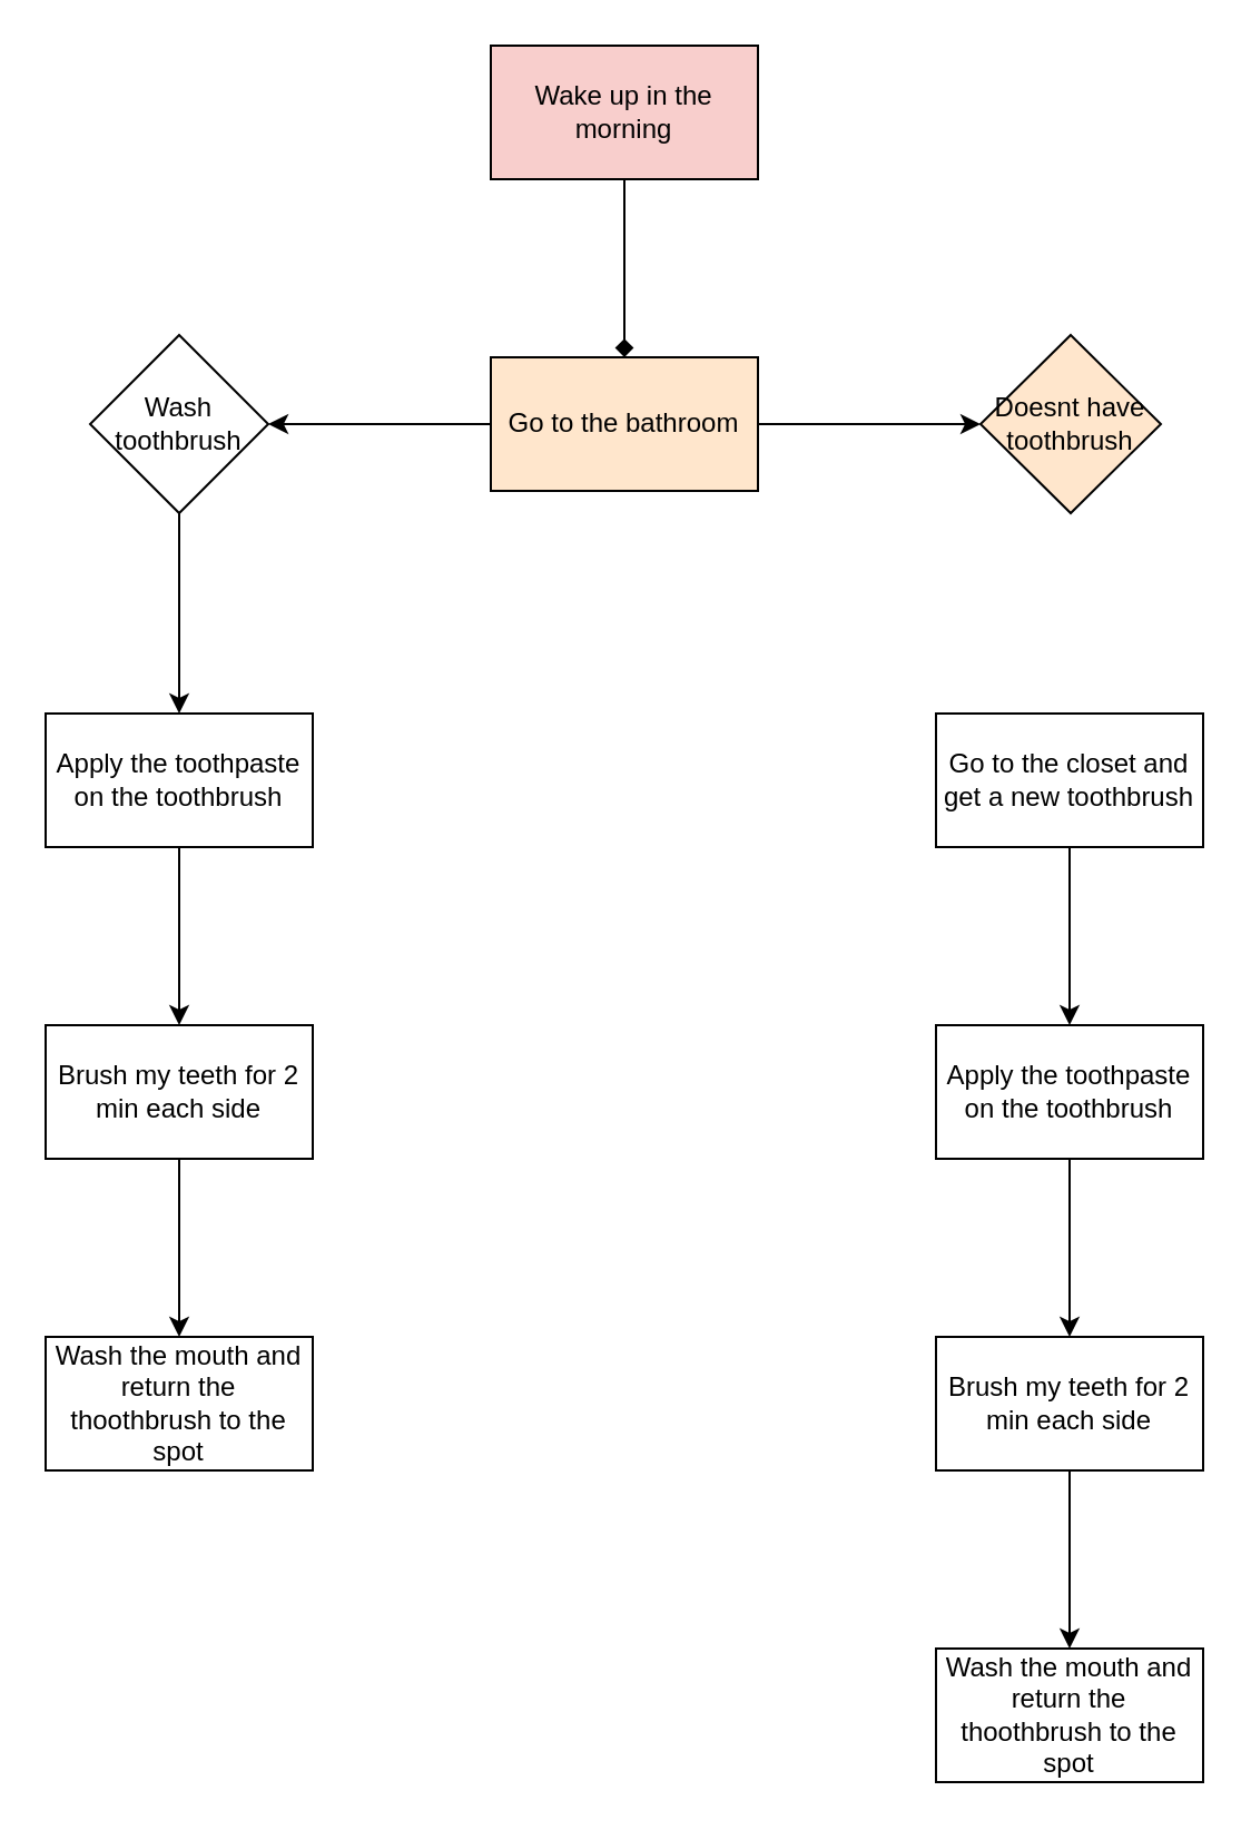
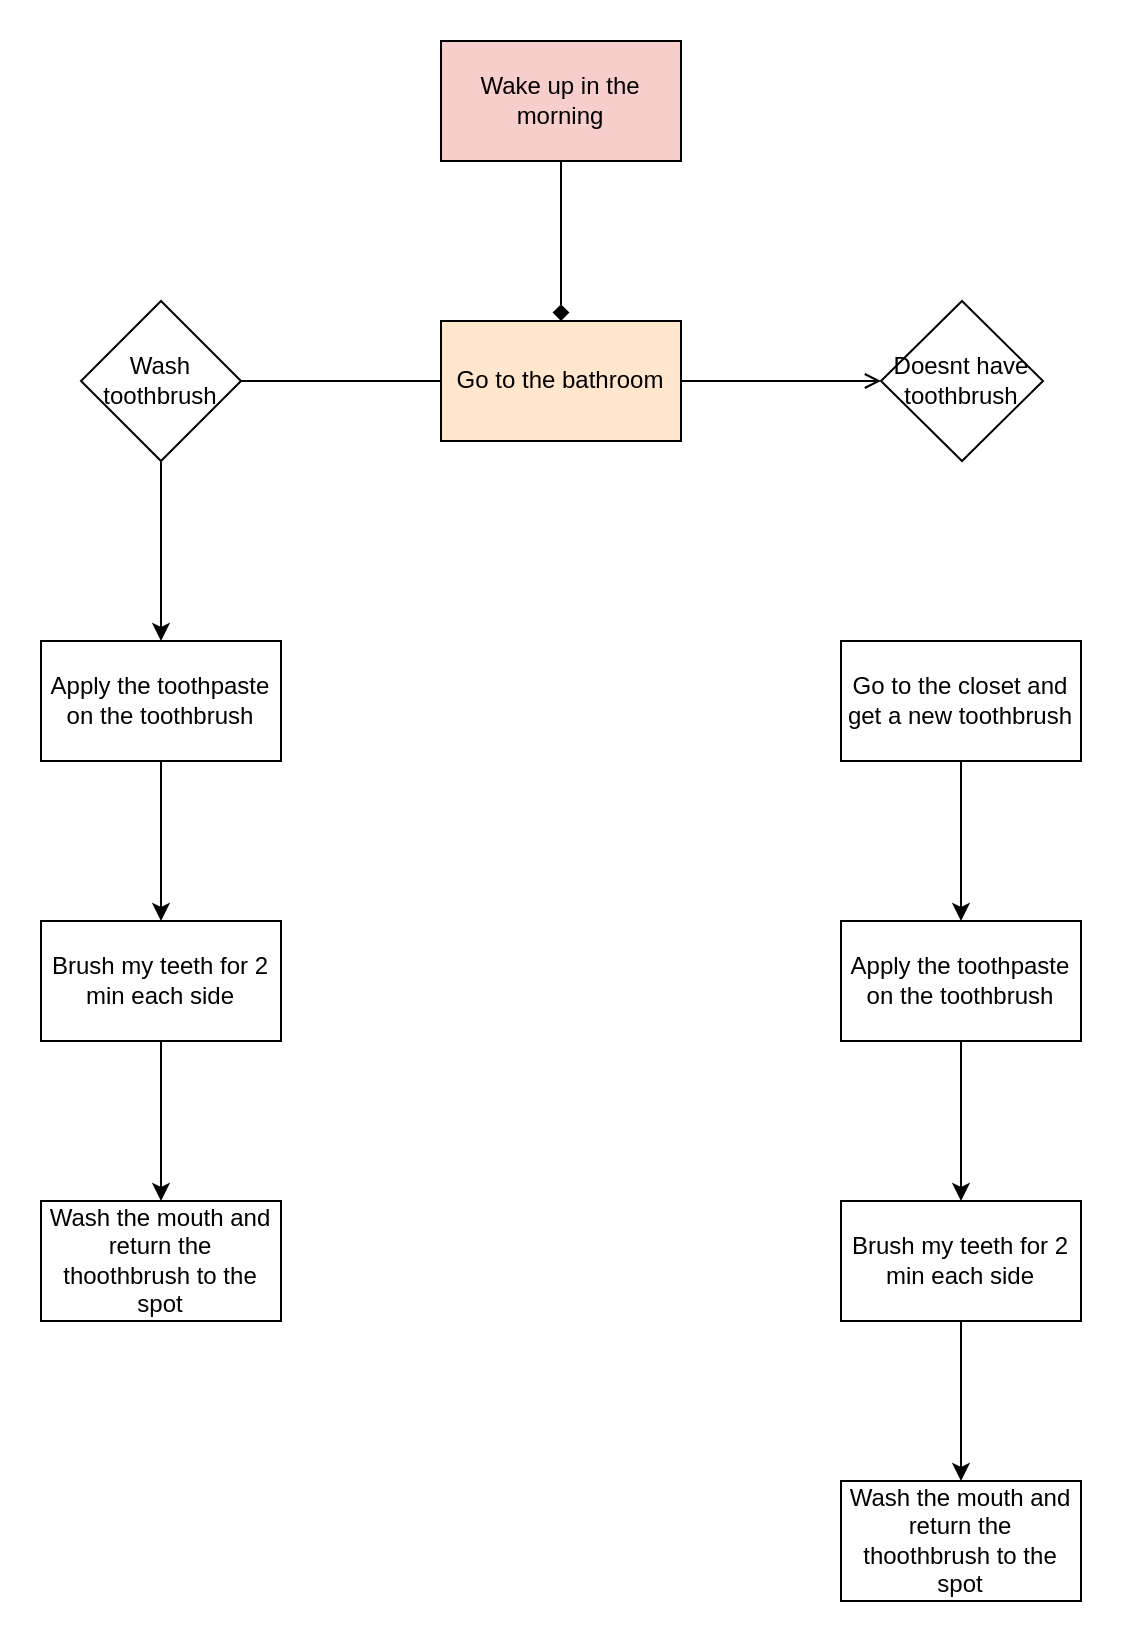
  <mxCell id="0" />
  <mxCell id="1" parent="0" />
  <mxCell id="2" value="" style="edgeStyle=orthogonalEdgeStyle;rounded=0;orthogonalLoop=1;jettySize=auto;html=1;endArrow=diamond;" edge="1" parent="1" source="3" target="6"><mxGeometry relative="1" as="geometry" /></mxCell>
  <mxCell id="3" value="Wake up in the morning" style="rounded=0;whiteSpace=wrap;html=1;fillColor=#f8cecc;" vertex="1" parent="1"><mxGeometry x="220" width="120" height="60" as="geometry" y="20" /></mxCell>
- <mxCell id="4" value="" style="edgeStyle=orthogonalEdgeStyle;rounded=0;orthogonalLoop=1;jettySize=auto;html=1;" edge="1" parent="1" source="6" target="8"><mxGeometry relative="1" as="geometry" /></mxCell>
- <mxCell id="5" value="" style="edgeStyle=orthogonalEdgeStyle;rounded=0;orthogonalLoop=1;jettySize=auto;html=1;" edge="1" parent="1" source="6" target="9"><mxGeometry relative="1" as="geometry" /></mxCell>
+ <mxCell id="4" value="" style="edgeStyle=orthogonalEdgeStyle;rounded=0;orthogonalLoop=1;jettySize=auto;html=1;endArrow=none;" edge="1" parent="1" source="6" target="8"><mxGeometry relative="1" as="geometry" /></mxCell>
+ <mxCell id="5" value="" style="edgeStyle=orthogonalEdgeStyle;rounded=0;orthogonalLoop=1;jettySize=auto;html=1;endArrow=open;" edge="1" parent="1" source="6" target="9"><mxGeometry relative="1" as="geometry" /></mxCell>
  <mxCell id="6" value="Go to the bathroom" style="rounded=0;whiteSpace=wrap;html=1;fillColor=#ffe6cc;" vertex="1" parent="1"><mxGeometry x="220" y="160" width="120" height="60" as="geometry" /></mxCell>
  <mxCell id="7" value="" style="edgeStyle=orthogonalEdgeStyle;rounded=0;orthogonalLoop=1;jettySize=auto;html=1;" edge="1" parent="1" source="8" target="13"><mxGeometry relative="1" as="geometry" /></mxCell>
  <mxCell id="8" value="Wash toothbrush" style="rhombus;whiteSpace=wrap;html=1;rounded=0;" vertex="1" parent="1"><mxGeometry x="40" y="150" width="80" height="80" as="geometry" /></mxCell>
- <mxCell id="9" value="Doesnt have toothbrush" style="rhombus;whiteSpace=wrap;html=1;rounded=0;strokeWidth=1;fillColor=#ffe6cc;" vertex="1" parent="1"><mxGeometry x="440" y="150" width="81" height="80" as="geometry" /></mxCell>
+ <mxCell id="9" value="Doesnt have toothbrush" style="rhombus;whiteSpace=wrap;html=1;rounded=0;strokeWidth=1;" vertex="1" parent="1"><mxGeometry x="440" y="150" width="81" height="80" as="geometry" /></mxCell>
  <mxCell id="10" value="" style="edgeStyle=orthogonalEdgeStyle;rounded=0;orthogonalLoop=1;jettySize=auto;html=1;" edge="1" parent="1" source="11" target="18"><mxGeometry relative="1" as="geometry" /></mxCell>
  <mxCell id="11" value="Go to the closet and get a new toothbrush" style="whiteSpace=wrap;html=1;rounded=0;" vertex="1" parent="1"><mxGeometry x="420" y="320" width="120" height="60" as="geometry" /></mxCell>
  <mxCell id="12" value="" style="edgeStyle=orthogonalEdgeStyle;rounded=0;orthogonalLoop=1;jettySize=auto;html=1;" edge="1" parent="1" source="13" target="15"><mxGeometry relative="1" as="geometry" /></mxCell>
  <mxCell id="13" value="Apply the toothpaste on the toothbrush" style="whiteSpace=wrap;html=1;rounded=0;" vertex="1" parent="1"><mxGeometry x="20" y="320" width="120" height="60" as="geometry" /></mxCell>
  <mxCell id="14" value="" style="edgeStyle=orthogonalEdgeStyle;rounded=0;orthogonalLoop=1;jettySize=auto;html=1;" edge="1" parent="1" source="15" target="16"><mxGeometry relative="1" as="geometry" /></mxCell>
  <mxCell id="15" value="Brush my teeth for 2 min each side" style="whiteSpace=wrap;html=1;rounded=0;" vertex="1" parent="1"><mxGeometry x="20" y="460" width="120" height="60" as="geometry" /></mxCell>
  <mxCell id="16" value="Wash the mouth and return the thoothbrush to the spot" style="whiteSpace=wrap;html=1;rounded=0;" vertex="1" parent="1"><mxGeometry x="20" y="600" width="120" height="60" as="geometry" /></mxCell>
  <mxCell id="17" value="" style="edgeStyle=orthogonalEdgeStyle;rounded=0;orthogonalLoop=1;jettySize=auto;html=1;" edge="1" parent="1" source="18" target="20"><mxGeometry relative="1" as="geometry" /></mxCell>
  <mxCell id="18" value="Apply the toothpaste on the toothbrush" style="whiteSpace=wrap;html=1;rounded=0;" vertex="1" parent="1"><mxGeometry x="420" y="460" width="120" height="60" as="geometry" /></mxCell>
  <mxCell id="19" value="" style="edgeStyle=orthogonalEdgeStyle;rounded=0;orthogonalLoop=1;jettySize=auto;html=1;" edge="1" parent="1" source="20" target="21"><mxGeometry relative="1" as="geometry" /></mxCell>
  <mxCell id="20" value="Brush my teeth for 2 min each side" style="whiteSpace=wrap;html=1;rounded=0;" vertex="1" parent="1"><mxGeometry x="420" y="600" width="120" height="60" as="geometry" /></mxCell>
  <mxCell id="21" value="Wash the mouth and return the thoothbrush to the spot" style="whiteSpace=wrap;html=1;rounded=0;" vertex="1" parent="1"><mxGeometry x="420" y="740" width="120" height="60" as="geometry" /></mxCell>
